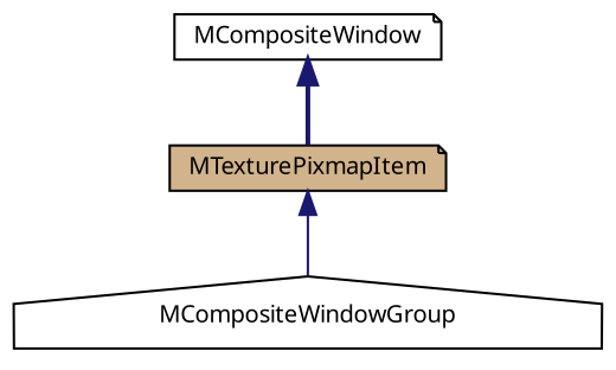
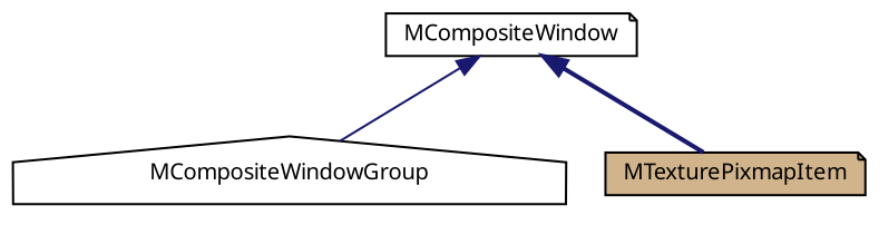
  digraph {
    node [color=black fillcolor=white fontname="FreeSans.ttf" fontsize=10 shape=note style=filled]
    edge [color=midnightblue dir=back fontname="FreeSans.ttf" fontsize=10 labelfontname="FreeSans.ttf" labelfontsize=10]
    n1 [fontcolor=black height=0.2 label=MCompositeWindow width=0.4]
    n2 [height=0.2 label=MCompositeWindowGroup shape=house width=0.4]
    n3 [fillcolor=tan height=0.2 label=MTexturePixmapItem width=0.4]
-   n3 -> n2 [style=solid]
+   n1 -> n2 [style=solid]
    n1 -> n3 [style=bold]
  }
